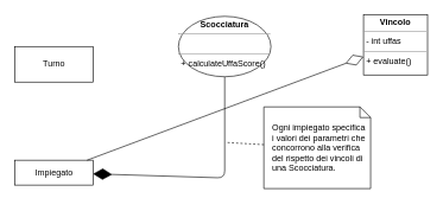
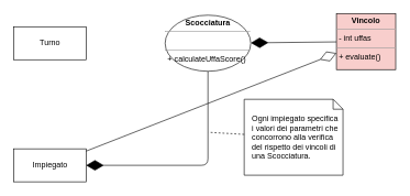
  <mxCell id="0" />
  <mxCell id="1" parent="0" />
- <mxCell id="3" value="Turno" style="html=1;" vertex="1" parent="1"><mxGeometry x="20" y="65" width="110" height="50" as="geometry" /></mxCell>
- <mxCell id="4" value="Impiegato" style="html=1;" vertex="1" parent="1"><mxGeometry x="20" y="225" width="110" height="35" as="geometry" /></mxCell>
+ <mxCell id="2" value="" style="endArrow=diamondThin;endFill=1;endSize=24;html=1;" edge="1" parent="1" source="7" target="8"><mxGeometry width="160" relative="1" as="geometry"><mxPoint x="514" y="65.74" as="sourcePoint" /><mxPoint x="370" y="64.526" as="targetPoint" /></mxGeometry></mxCell>
+ <mxCell id="3" value="Turno" style="html=1;" vertex="1" parent="1"><mxGeometry x="20" y="40" width="110" height="50" as="geometry" /></mxCell>
+ <mxCell id="4" value="Impiegato" style="html=1;" vertex="1" parent="1"><mxGeometry x="20" y="225" width="110" height="50" as="geometry" /></mxCell>
  <mxCell id="5" value="" style="endArrow=diamondThin;endFill=0;endSize=24;html=1;" edge="1" parent="1" source="4" target="7"><mxGeometry width="160" relative="1" as="geometry"><mxPoint x="120" y="160" as="sourcePoint" /><mxPoint x="280" y="160" as="targetPoint" /></mxGeometry></mxCell>
  <mxCell id="6" value="" style="endArrow=diamondThin;endFill=1;endSize=24;html=1;" edge="1" parent="1" source="8" target="4"><mxGeometry width="160" relative="1" as="geometry"><mxPoint x="315" y="90" as="sourcePoint" /><mxPoint x="380" y="75.204" as="targetPoint" /><Array as="points"><mxPoint x="315" y="250" /></Array></mxGeometry></mxCell>
- <mxCell id="7" value="&lt;p style=&quot;margin: 0px ; margin-top: 4px ; text-align: center&quot;&gt;&lt;b&gt;Vincolo&lt;/b&gt;&lt;/p&gt;&lt;hr size=&quot;1&quot;&gt;&lt;p style=&quot;margin: 0px ; margin-left: 4px&quot;&gt;- int uffas&lt;br&gt;&lt;/p&gt;&lt;hr size=&quot;1&quot;&gt;&lt;p style=&quot;margin: 0px ; margin-left: 4px&quot;&gt;+ evaluate()&lt;br&gt;&lt;/p&gt;" style="verticalAlign=top;align=left;overflow=fill;fontSize=12;fontFamily=Helvetica;html=1;" vertex="1" parent="1"><mxGeometry x="510" y="20" width="90" height="85" as="geometry" /></mxCell>
+ <mxCell id="7" value="&lt;p style=&quot;margin: 0px ; margin-top: 4px ; text-align: center&quot;&gt;&lt;b&gt;Vincolo&lt;/b&gt;&lt;/p&gt;&lt;hr size=&quot;1&quot;&gt;&lt;p style=&quot;margin: 0px ; margin-left: 4px&quot;&gt;- int uffas&lt;br&gt;&lt;/p&gt;&lt;hr size=&quot;1&quot;&gt;&lt;p style=&quot;margin: 0px ; margin-left: 4px&quot;&gt;+ evaluate()&lt;br&gt;&lt;/p&gt;" style="verticalAlign=top;align=left;overflow=fill;fontSize=12;fontFamily=Helvetica;html=1;fillColor=#f8cecc;" vertex="1" parent="1"><mxGeometry x="510" y="20" width="90" height="85" as="geometry" /></mxCell>
  <mxCell id="8" value="&lt;p style=&quot;margin: 0px ; margin-top: 4px ; text-align: center&quot;&gt;&lt;b&gt;Scocciatura&lt;/b&gt;&lt;/p&gt;&lt;hr size=&quot;1&quot;&gt;&lt;p style=&quot;margin: 0px ; margin-left: 4px&quot;&gt;&lt;br&gt;&lt;/p&gt;&lt;hr size=&quot;1&quot;&gt;&lt;p style=&quot;margin: 0px ; margin-left: 4px&quot;&gt;+ calculateUffaScore()&lt;/p&gt;" style="ellipse;verticalAlign=top;align=left;overflow=fill;fontSize=12;fontFamily=Helvetica;html=1;" vertex="1" parent="1"><mxGeometry x="250" y="22.5" width="130" height="85" as="geometry" /></mxCell>
  <mxCell id="9" value="Ogni impiegato specifica&lt;br&gt;i valori dei parametri che concorrono alla verifica del rispetto dei vincoli di una Scocciatura." style="shape=note;size=15;align=left;spacingLeft=10;html=1;whiteSpace=wrap;" vertex="1" parent="1"><mxGeometry x="370" y="150" width="150" height="115" as="geometry" /></mxCell>
  <mxCell id="10" value="" style="edgeStyle=none;endArrow=none;dashed=1;html=1;" edge="1" source="9" parent="1"><mxGeometry x="1" relative="1" as="geometry"><mxPoint x="316" y="200" as="targetPoint" /><mxPoint x="396" y="265" as="sourcePoint" /></mxGeometry></mxCell>
